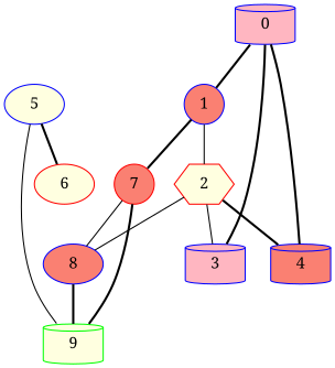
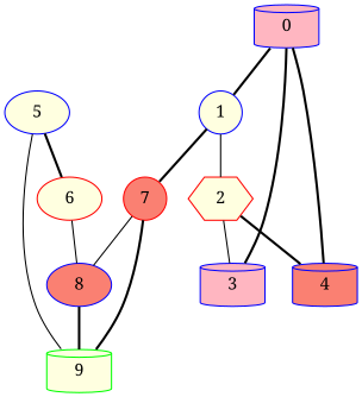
  graph {
    fontname="Noto Serif"
    node [color=blue fillcolor=lightyellow fontname="Noto Serif" shape=cylinder style=filled]
    edge [fontname="Noto Serif" style=bold]
    0 [fillcolor=lightpink]
-   1 [fillcolor=salmon shape=circle]
+   1 [shape=circle]
    3 [fillcolor=lightpink]
    4 [fillcolor=salmon]
    2 [color=red shape=hexagon]
    7 [color=red fillcolor=salmon shape=circle]
    9 [color=green]
    8 [fillcolor=salmon shape=ellipse]
    5 [shape=ellipse]
    6 [color=red shape=ellipse]
    0 -- 1
    0 -- 3
    0 -- 4
    1 -- 2 [style=solid]
    1 -- 7
    2 -- 3 [style=solid]
    2 -- 4
    7 -- 9
    7 -- 8 [style=solid]
    8 -- 9
    5 -- 9 [style=solid]
    5 -- 6
-   2 -- 8 [style=solid]
+   6 -- 8 [style=solid]
  }
